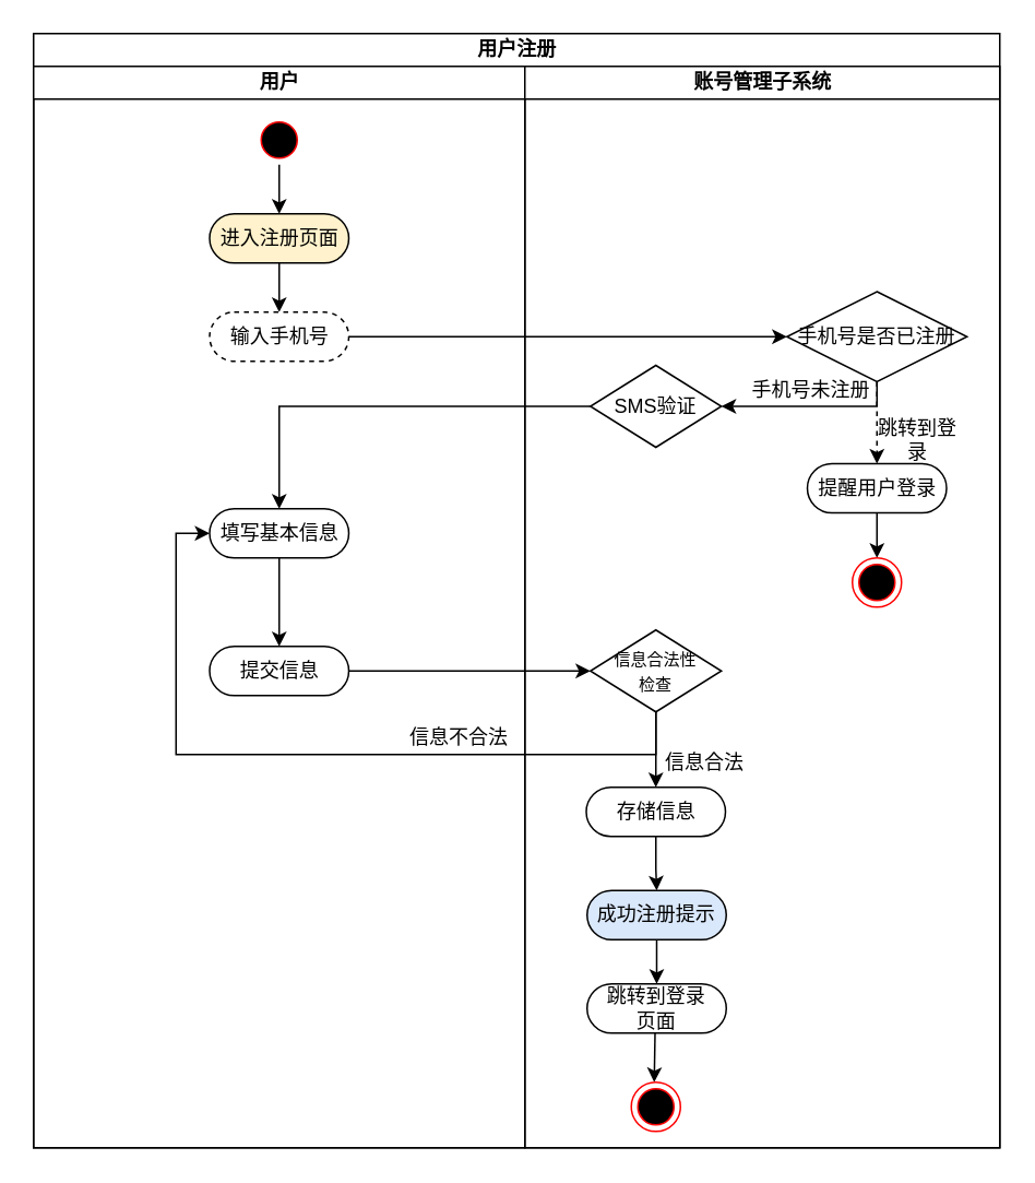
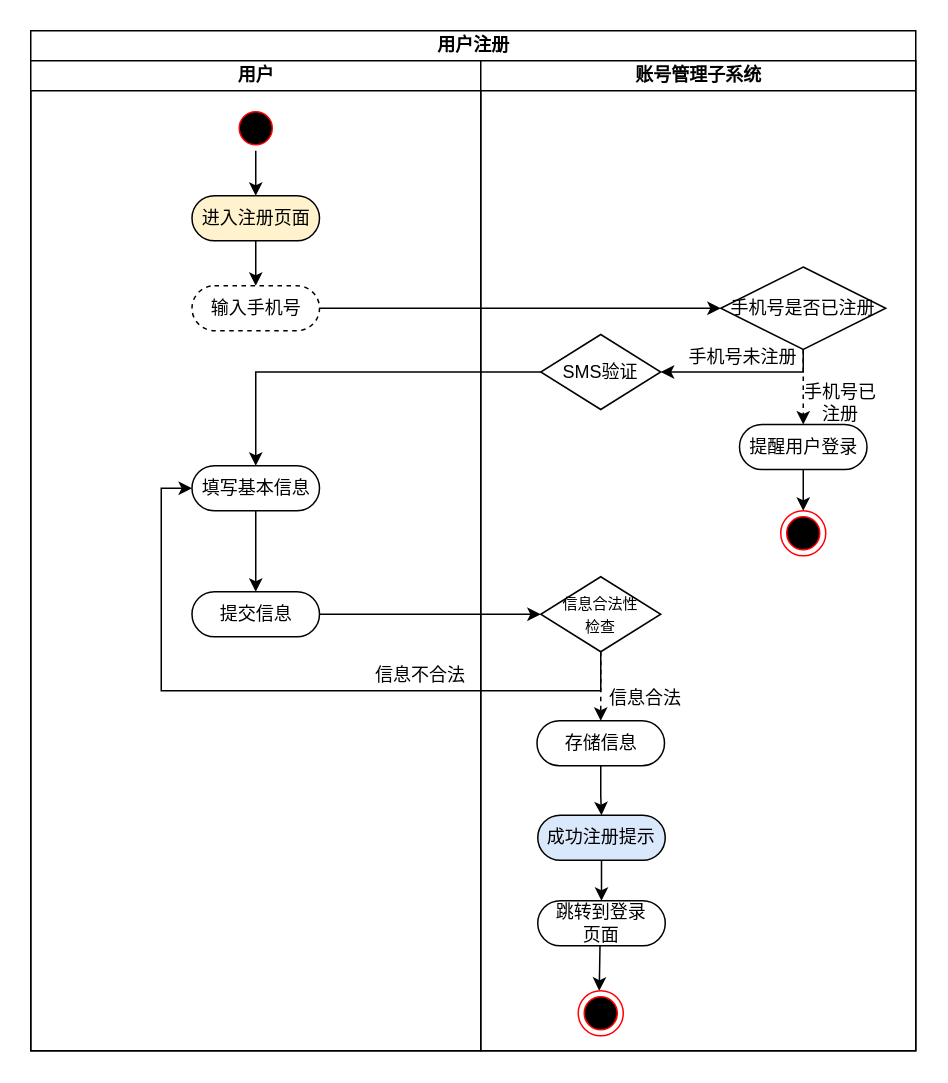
  <mxCell id="0" />
  <mxCell id="1" parent="0" />
  <mxCell id="2" value="用户注册" style="swimlane;childLayout=stackLayout;resizeParent=1;resizeParentMax=0;startSize=20;html=1;" vertex="1" parent="1"><mxGeometry x="20" y="20" width="590" height="680" as="geometry" /></mxCell>
  <mxCell id="3" value="用户" style="swimlane;startSize=20;html=1;" vertex="1" parent="2"><mxGeometry y="20" width="300" height="660" as="geometry" /></mxCell>
  <mxCell id="4" style="edgeStyle=orthogonalEdgeStyle;rounded=0;orthogonalLoop=1;jettySize=auto;html=1;exitX=0.5;exitY=1;exitDx=0;exitDy=0;entryX=0.5;entryY=0;entryDx=0;entryDy=0;" edge="1" parent="3" source="5" target="7"><mxGeometry relative="1" as="geometry" /></mxCell>
  <mxCell id="5" value="" style="ellipse;html=1;shape=startState;fillColor=#000000;strokeColor=#ff0000;" vertex="1" parent="3"><mxGeometry x="135.0" y="30" width="30" height="30" as="geometry" /></mxCell>
  <mxCell id="6" style="edgeStyle=orthogonalEdgeStyle;rounded=0;orthogonalLoop=1;jettySize=auto;html=1;exitX=0.5;exitY=1;exitDx=0;exitDy=0;entryX=0.5;entryY=0;entryDx=0;entryDy=0;" edge="1" parent="3" source="7" target="8"><mxGeometry relative="1" as="geometry" /></mxCell>
  <mxCell id="7" value="进入注册页面" style="rounded=1;whiteSpace=wrap;html=1;shadow=0;comic=0;labelBackgroundColor=none;strokeWidth=1;fontFamily=Verdana;fontSize=12;align=center;arcSize=50;fillColor=#fff2cc;" vertex="1" parent="3"><mxGeometry x="107.5" y="90" width="85" height="30" as="geometry" /></mxCell>
  <mxCell id="8" value="输入手机号" style="rounded=1;whiteSpace=wrap;html=1;shadow=0;comic=0;labelBackgroundColor=none;strokeWidth=1;fontFamily=Verdana;fontSize=12;align=center;arcSize=50;dashed=1;" vertex="1" parent="3"><mxGeometry x="107.5" y="150" width="85" height="30" as="geometry" /></mxCell>
  <mxCell id="9" style="edgeStyle=orthogonalEdgeStyle;rounded=0;orthogonalLoop=1;jettySize=auto;html=1;entryX=0.5;entryY=0;entryDx=0;entryDy=0;" edge="1" parent="3" source="10" target="11"><mxGeometry relative="1" as="geometry" /></mxCell>
  <mxCell id="10" value="填写基本信息" style="rounded=1;whiteSpace=wrap;html=1;shadow=0;comic=0;labelBackgroundColor=none;strokeWidth=1;fontFamily=Verdana;fontSize=12;align=center;arcSize=50;" vertex="1" parent="3"><mxGeometry x="107.5" y="270" width="85" height="30" as="geometry" /></mxCell>
  <mxCell id="11" value="提交信息" style="rounded=1;whiteSpace=wrap;html=1;shadow=0;comic=0;labelBackgroundColor=none;strokeWidth=1;fontFamily=Verdana;fontSize=12;align=center;arcSize=50;" vertex="1" parent="3"><mxGeometry x="107.5" y="354" width="85" height="30" as="geometry" /></mxCell>
  <mxCell id="12" value="信息不合法" style="text;html=1;strokeColor=none;fillColor=none;align=center;verticalAlign=middle;whiteSpace=wrap;rounded=0;" vertex="1" parent="3"><mxGeometry x="220.0" y="395" width="80" height="30" as="geometry" /></mxCell>
  <mxCell id="13" value="账号管理子系统" style="swimlane;startSize=20;html=1;" vertex="1" parent="2"><mxGeometry x="300" y="20" width="290" height="660" as="geometry" /></mxCell>
  <mxCell id="14" style="edgeStyle=orthogonalEdgeStyle;rounded=0;orthogonalLoop=1;jettySize=auto;html=1;exitX=0.5;exitY=1;exitDx=0;exitDy=0;dashed=1;" edge="1" parent="13" source="16" target="18"><mxGeometry relative="1" as="geometry" /></mxCell>
  <mxCell id="15" style="edgeStyle=orthogonalEdgeStyle;rounded=0;orthogonalLoop=1;jettySize=auto;html=1;entryX=1;entryY=0.5;entryDx=0;entryDy=0;" edge="1" parent="13" source="16" target="22"><mxGeometry relative="1" as="geometry"><Array as="points"><mxPoint x="215" y="208" /></Array></mxGeometry></mxCell>
  <mxCell id="16" value="手机号是否已注册" style="rhombus;whiteSpace=wrap;html=1;" vertex="1" parent="13"><mxGeometry x="160" y="137.5" width="110" height="55" as="geometry" /></mxCell>
  <mxCell id="17" style="edgeStyle=orthogonalEdgeStyle;rounded=0;orthogonalLoop=1;jettySize=auto;html=1;exitX=0.5;exitY=1;exitDx=0;exitDy=0;entryX=0.5;entryY=0;entryDx=0;entryDy=0;" edge="1" parent="13" source="18" target="21"><mxGeometry relative="1" as="geometry" /></mxCell>
  <mxCell id="18" value="提醒用户登录" style="rounded=1;whiteSpace=wrap;html=1;shadow=0;comic=0;labelBackgroundColor=none;strokeWidth=1;fontFamily=Verdana;fontSize=12;align=center;arcSize=50;" vertex="1" parent="13"><mxGeometry x="172.5" y="242.5" width="85" height="30" as="geometry" /></mxCell>
  <mxCell id="19" value="手机号未注册" style="text;html=1;strokeColor=none;fillColor=none;align=center;verticalAlign=middle;whiteSpace=wrap;rounded=0;" vertex="1" parent="13"><mxGeometry x="130" y="182.5" width="90" height="30" as="geometry" /></mxCell>
- <mxCell id="20" value="跳转到登录" style="text;html=1;strokeColor=none;fillColor=none;align=center;verticalAlign=middle;whiteSpace=wrap;rounded=0;" vertex="1" parent="13"><mxGeometry x="210.0" y="212.5" width="60" height="30" as="geometry" /></mxCell>
+ <mxCell id="20" value="手机号已注册" style="text;html=1;strokeColor=none;fillColor=none;align=center;verticalAlign=middle;whiteSpace=wrap;rounded=0;" vertex="1" parent="13"><mxGeometry x="210.0" y="212.5" width="60" height="30" as="geometry" /></mxCell>
  <mxCell id="21" value="" style="ellipse;html=1;shape=endState;fillColor=#000000;strokeColor=#ff0000;" vertex="1" parent="13"><mxGeometry x="200.0" y="300" width="30" height="30" as="geometry" /></mxCell>
  <mxCell id="22" value="SMS验证" style="rhombus;whiteSpace=wrap;html=1;" vertex="1" parent="13"><mxGeometry x="40" y="182.5" width="80" height="50" as="geometry" /></mxCell>
- <mxCell id="23" style="edgeStyle=orthogonalEdgeStyle;rounded=0;orthogonalLoop=1;jettySize=auto;html=1;entryX=0.5;entryY=0;entryDx=0;entryDy=0;" edge="1" parent="13" source="24" target="26"><mxGeometry relative="1" as="geometry" /></mxCell>
+ <mxCell id="23" style="edgeStyle=orthogonalEdgeStyle;rounded=0;orthogonalLoop=1;jettySize=auto;html=1;entryX=0.5;entryY=0;entryDx=0;entryDy=0;dashed=1;" edge="1" parent="13" source="24" target="26"><mxGeometry relative="1" as="geometry" /></mxCell>
  <mxCell id="24" value="&lt;font style=&quot;font-size: 10px;&quot;&gt;信息合法性&lt;br&gt;检查&lt;/font&gt;" style="rhombus;whiteSpace=wrap;html=1;" vertex="1" parent="13"><mxGeometry x="40" y="344" width="80" height="50" as="geometry" /></mxCell>
  <mxCell id="25" style="edgeStyle=orthogonalEdgeStyle;rounded=0;orthogonalLoop=1;jettySize=auto;html=1;" edge="1" parent="13" source="26" target="29"><mxGeometry relative="1" as="geometry" /></mxCell>
  <mxCell id="26" value="存储信息" style="rounded=1;whiteSpace=wrap;html=1;shadow=0;comic=0;labelBackgroundColor=none;strokeWidth=1;fontFamily=Verdana;fontSize=12;align=center;arcSize=50;" vertex="1" parent="13"><mxGeometry x="37.5" y="440" width="85" height="30" as="geometry" /></mxCell>
  <mxCell id="27" value="信息合法" style="text;html=1;strokeColor=none;fillColor=none;align=center;verticalAlign=middle;whiteSpace=wrap;rounded=0;" vertex="1" parent="13"><mxGeometry x="80.0" y="410" width="60" height="30" as="geometry" /></mxCell>
  <mxCell id="28" style="edgeStyle=orthogonalEdgeStyle;rounded=0;orthogonalLoop=1;jettySize=auto;html=1;exitX=0.5;exitY=1;exitDx=0;exitDy=0;" edge="1" parent="13" source="29" target="31"><mxGeometry relative="1" as="geometry" /></mxCell>
  <mxCell id="29" value="成功注册提示" style="rounded=1;whiteSpace=wrap;html=1;shadow=0;comic=0;labelBackgroundColor=none;strokeWidth=1;fontFamily=Verdana;fontSize=12;align=center;arcSize=50;fillColor=#dae8fc;" vertex="1" parent="13"><mxGeometry x="38.0" y="503" width="85" height="30" as="geometry" /></mxCell>
  <mxCell id="30" style="edgeStyle=orthogonalEdgeStyle;rounded=0;orthogonalLoop=1;jettySize=auto;html=1;" edge="1" parent="13"><mxGeometry relative="1" as="geometry"><mxPoint x="79.5" y="590" as="sourcePoint" /><mxPoint x="79.0" y="620" as="targetPoint" /></mxGeometry></mxCell>
  <mxCell id="31" value="跳转到登录&lt;br&gt;页面" style="rounded=1;whiteSpace=wrap;html=1;shadow=0;comic=0;labelBackgroundColor=none;strokeWidth=1;fontFamily=Verdana;fontSize=12;align=center;arcSize=50;" vertex="1" parent="13"><mxGeometry x="38.0" y="560" width="85" height="30" as="geometry" /></mxCell>
  <mxCell id="32" value="" style="ellipse;html=1;shape=endState;fillColor=#000000;strokeColor=#ff0000;" vertex="1" parent="13"><mxGeometry x="65.0" y="620" width="30" height="30" as="geometry" /></mxCell>
  <mxCell id="33" style="edgeStyle=orthogonalEdgeStyle;rounded=0;orthogonalLoop=1;jettySize=auto;html=1;entryX=0;entryY=0.5;entryDx=0;entryDy=0;" edge="1" parent="2" source="8" target="16"><mxGeometry relative="1" as="geometry" /></mxCell>
  <mxCell id="34" style="edgeStyle=orthogonalEdgeStyle;rounded=0;orthogonalLoop=1;jettySize=auto;html=1;" edge="1" parent="2" source="22" target="10"><mxGeometry relative="1" as="geometry" /></mxCell>
  <mxCell id="35" style="edgeStyle=orthogonalEdgeStyle;rounded=0;orthogonalLoop=1;jettySize=auto;html=1;entryX=0;entryY=0.5;entryDx=0;entryDy=0;" edge="1" parent="2" source="11" target="24"><mxGeometry relative="1" as="geometry" /></mxCell>
  <mxCell id="36" style="edgeStyle=orthogonalEdgeStyle;rounded=0;orthogonalLoop=1;jettySize=auto;html=1;entryX=0;entryY=0.5;entryDx=0;entryDy=0;" edge="1" parent="2" source="24" target="10"><mxGeometry relative="1" as="geometry"><Array as="points"><mxPoint x="380" y="440" /><mxPoint x="87" y="440" /><mxPoint x="87" y="305" /></Array></mxGeometry></mxCell>
